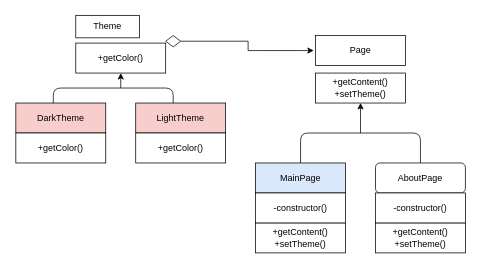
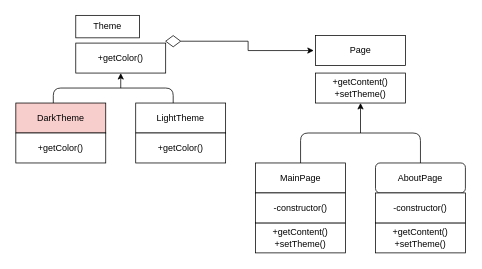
  <mxCell id="0" />
  <mxCell id="1" parent="0" />
  <mxCell id="2" value="Page" style="rounded=0;whiteSpace=wrap;html=1;" vertex="1" parent="1"><mxGeometry x="420" y="47" width="120" height="40" as="geometry" /></mxCell>
- <mxCell id="3" value="MainPage" style="rounded=0;whiteSpace=wrap;html=1;fillColor=#dae8fc;" vertex="1" parent="1"><mxGeometry x="340" y="217" width="120" height="40" as="geometry" /></mxCell>
+ <mxCell id="3" value="MainPage" style="rounded=0;whiteSpace=wrap;html=1;" vertex="1" parent="1"><mxGeometry x="340" y="217" width="120" height="40" as="geometry" /></mxCell>
  <mxCell id="4" value="AboutPage" style="whiteSpace=wrap;html=1;rounded=1;" vertex="1" parent="1"><mxGeometry x="500" y="217" width="120" height="40" as="geometry" /></mxCell>
  <mxCell id="5" value="DarkTheme" style="rounded=0;whiteSpace=wrap;html=1;fillColor=#f8cecc;" vertex="1" parent="1"><mxGeometry x="20" y="137" width="120" height="40" as="geometry" /></mxCell>
- <mxCell id="6" value="LightTheme" style="rounded=0;whiteSpace=wrap;html=1;fillColor=#f8cecc;" vertex="1" parent="1"><mxGeometry x="180" y="137" width="120" height="40" as="geometry" /></mxCell>
+ <mxCell id="6" value="LightTheme" style="rounded=0;whiteSpace=wrap;html=1;" vertex="1" parent="1"><mxGeometry x="180" y="137" width="120" height="40" as="geometry" /></mxCell>
  <mxCell id="7" value="" style="endArrow=none;html=1;entryX=0.5;entryY=0;entryDx=0;entryDy=0;" edge="1" parent="1" target="4"><mxGeometry width="50" height="50" relative="1" as="geometry"><mxPoint x="400" y="217" as="sourcePoint" /><mxPoint x="580" y="177" as="targetPoint" /><Array as="points"><mxPoint x="400" y="177" /><mxPoint x="560" y="177" /></Array></mxGeometry></mxCell>
  <mxCell id="8" value="" style="endArrow=classic;html=1;entryX=0.5;entryY=1;entryDx=0;entryDy=0;" edge="1" parent="1" target="17"><mxGeometry width="50" height="50" relative="1" as="geometry"><mxPoint x="480" y="177" as="sourcePoint" /><mxPoint x="479.83" y="167" as="targetPoint" /></mxGeometry></mxCell>
  <mxCell id="9" style="edgeStyle=orthogonalEdgeStyle;rounded=0;orthogonalLoop=1;jettySize=auto;html=1;exitX=1;exitY=0.5;exitDx=0;exitDy=0;entryX=-0.02;entryY=0.499;entryDx=0;entryDy=0;entryPerimeter=0;" edge="1" parent="1" source="10" target="2"><mxGeometry relative="1" as="geometry"><mxPoint x="270" y="54.456" as="targetPoint" /></mxGeometry></mxCell>
  <mxCell id="10" value="" style="rhombus;whiteSpace=wrap;html=1;" vertex="1" parent="1"><mxGeometry x="220" y="47" width="20" height="15" as="geometry" /></mxCell>
  <mxCell id="11" value="Theme" style="rounded=0;whiteSpace=wrap;html=1;" vertex="1" parent="1"><mxGeometry x="100" y="20" width="85" height="30" as="geometry" /></mxCell>
  <mxCell id="12" value="+getColor()" style="rounded=0;whiteSpace=wrap;html=1;" vertex="1" parent="1"><mxGeometry x="100" y="57" width="120" height="40" as="geometry" /></mxCell>
  <mxCell id="13" value="" style="endArrow=none;html=1;entryX=0.5;entryY=0;entryDx=0;entryDy=0;" edge="1" parent="1"><mxGeometry width="50" height="50" relative="1" as="geometry"><mxPoint x="70" y="137" as="sourcePoint" /><mxPoint x="230" y="137" as="targetPoint" /><Array as="points"><mxPoint x="70" y="117" /><mxPoint x="230" y="117" /></Array></mxGeometry></mxCell>
  <mxCell id="14" value="" style="endArrow=classic;html=1;entryX=0.5;entryY=1;entryDx=0;entryDy=0;" edge="1" parent="1" target="12"><mxGeometry width="50" height="50" relative="1" as="geometry"><mxPoint x="160" y="117" as="sourcePoint" /><mxPoint x="210" y="67" as="targetPoint" /></mxGeometry></mxCell>
  <mxCell id="15" value="+getColor()" style="rounded=0;whiteSpace=wrap;html=1;" vertex="1" parent="1"><mxGeometry x="20" y="177" width="120" height="40" as="geometry" /></mxCell>
  <mxCell id="16" value="+getColor()" style="rounded=0;whiteSpace=wrap;html=1;" vertex="1" parent="1"><mxGeometry x="180" y="177" width="120" height="40" as="geometry" /></mxCell>
  <mxCell id="17" value="+getContent()&lt;br&gt;+setTheme()" style="rounded=0;whiteSpace=wrap;html=1;" vertex="1" parent="1"><mxGeometry x="420" y="97" width="120" height="40" as="geometry" /></mxCell>
  <mxCell id="18" value="+getContent()&lt;br&gt;+setTheme()" style="rounded=0;whiteSpace=wrap;html=1;" vertex="1" parent="1"><mxGeometry x="340" y="297" width="120" height="40" as="geometry" /></mxCell>
  <mxCell id="19" value="+getContent()&lt;br&gt;+setTheme()" style="rounded=0;whiteSpace=wrap;html=1;" vertex="1" parent="1"><mxGeometry x="500" y="297" width="120" height="40" as="geometry" /></mxCell>
  <mxCell id="20" value="-constructor()" style="rounded=0;whiteSpace=wrap;html=1;" vertex="1" parent="1"><mxGeometry x="340" y="257" width="120" height="40" as="geometry" /></mxCell>
  <mxCell id="21" value="-constructor()" style="rounded=0;whiteSpace=wrap;html=1;" vertex="1" parent="1"><mxGeometry x="500" y="257" width="120" height="40" as="geometry" /></mxCell>
